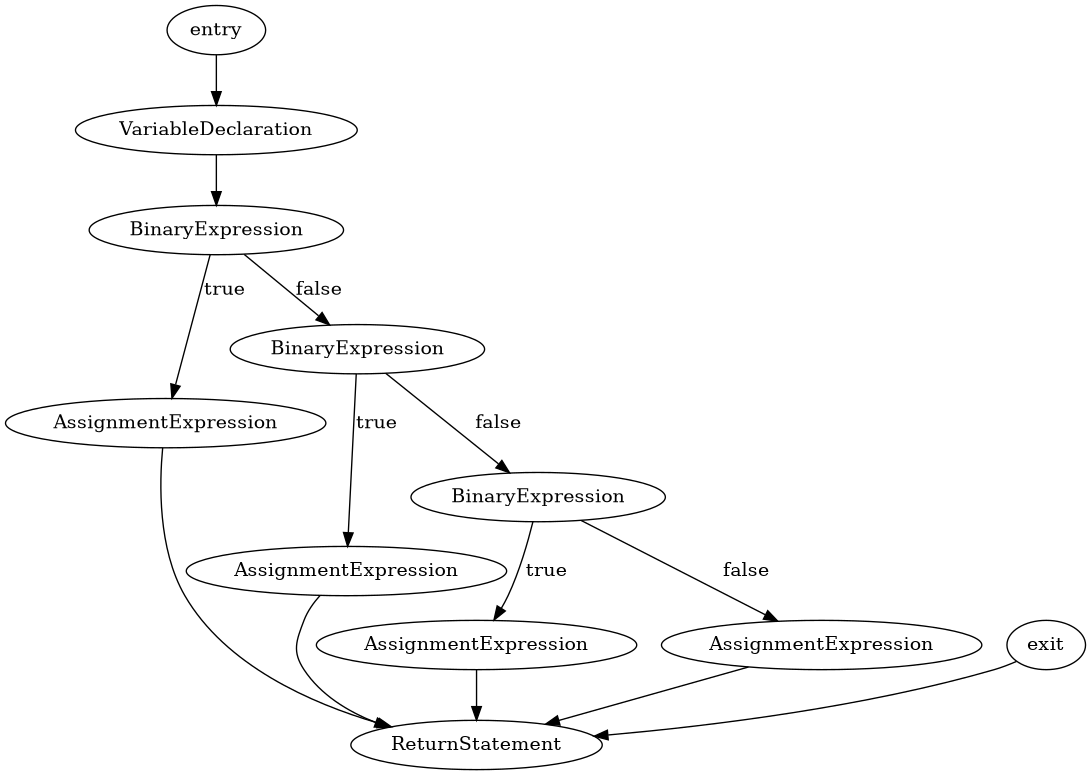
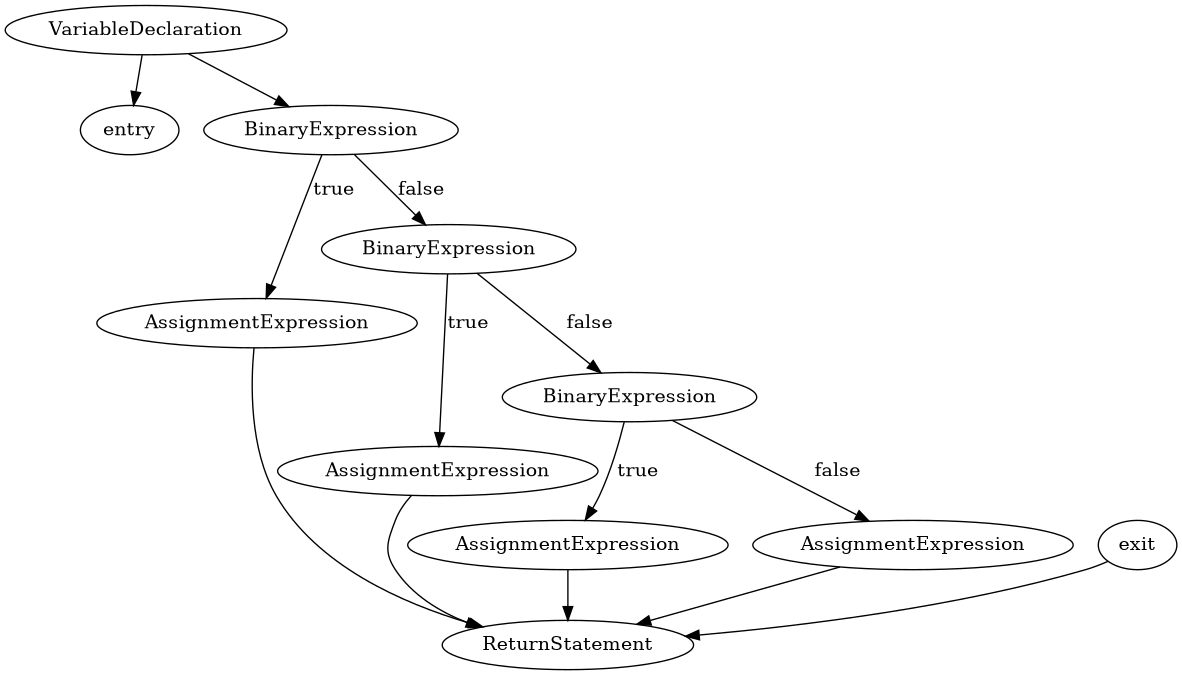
  digraph {
    fontname="DejaVu Serif"
    node [fontname="DejaVu Serif"]
    edge [fontname="DejaVu Serif"]
    n1 [label=entry style=rounded]
    n2 [label=VariableDeclaration]
    n3 [label=BinaryExpression]
    n4 [label=AssignmentExpression]
    n5 [label=BinaryExpression]
    n6 [label=ReturnStatement]
    n7 [label=AssignmentExpression]
    n8 [label=BinaryExpression]
    n9 [label=exit style=rounded]
    n10 [label=AssignmentExpression]
    n11 [label=AssignmentExpression]
-   n1 -> n2
+   n2 -> n1
    n2 -> n3
    n3 -> n4 [label=true]
    n3 -> n5 [label=false]
    n4 -> n6
    n5 -> n7 [label=true]
    n5 -> n8 [label=false]
    n7 -> n6
    n8 -> n10 [label=true]
    n8 -> n11 [label=false]
    n9 -> n6
    n10 -> n6
    n11 -> n6
  }
